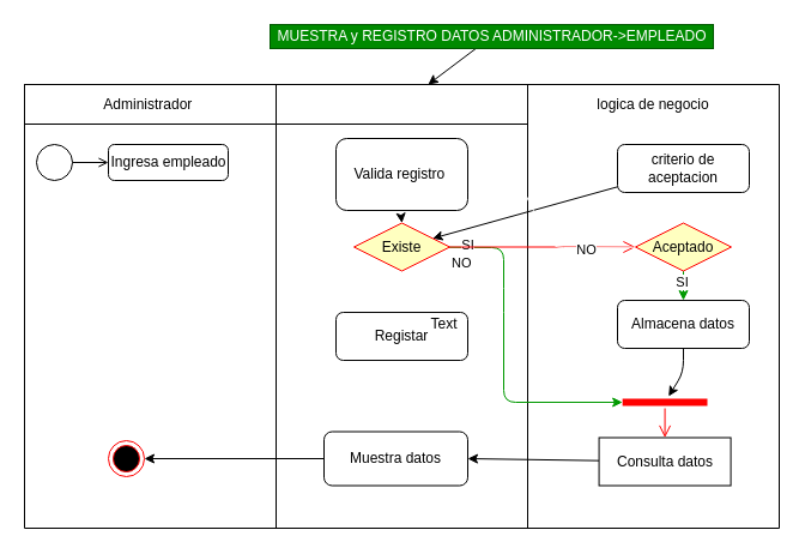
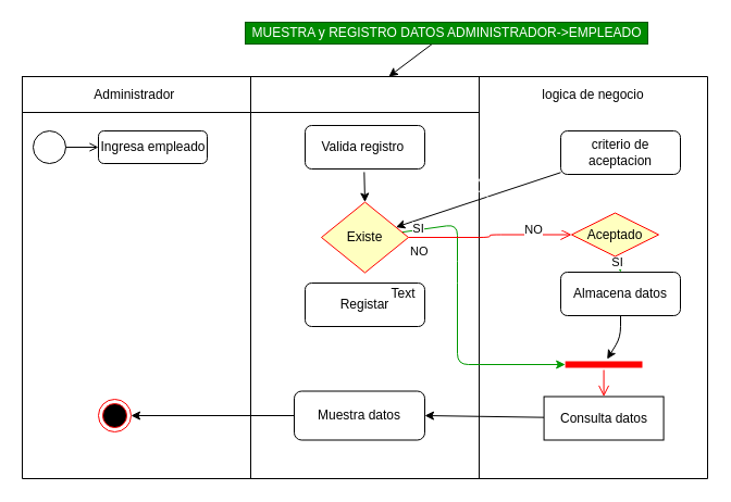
  <mxCell id="0" />
  <mxCell id="1" parent="0" />
  <mxCell id="2" value="" style="shape=table;startSize=0;container=1;collapsible=0;childLayout=tableLayout;" parent="1" vertex="1"><mxGeometry x="20" y="70" width="630" height="370" as="geometry" /></mxCell>
  <mxCell id="3" value="" style="shape=partialRectangle;collapsible=0;dropTarget=0;pointerEvents=0;fillColor=none;top=0;left=0;bottom=0;right=0;points=[[0,0.5],[1,0.5]];portConstraint=eastwest;" parent="2" vertex="1"><mxGeometry width="630" height="33" as="geometry" /></mxCell>
  <mxCell id="4" value="Administrador&amp;nbsp;" style="shape=partialRectangle;html=1;whiteSpace=wrap;connectable=0;overflow=hidden;fillColor=none;top=0;left=0;bottom=0;right=0;pointerEvents=1;" parent="3" vertex="1"><mxGeometry width="210" height="33" as="geometry"><mxRectangle width="210" height="33" as="alternateBounds" /></mxGeometry></mxCell>
  <mxCell id="5" value="logica de negocio" style="shape=partialRectangle;html=1;whiteSpace=wrap;connectable=0;overflow=hidden;fillColor=none;top=0;left=0;bottom=0;right=0;pointerEvents=1;" parent="3" vertex="1"><mxGeometry x="420" width="210" height="33" as="geometry"><mxRectangle width="210" height="33" as="alternateBounds" /></mxGeometry></mxCell>
  <mxCell id="6" value="" style="shape=partialRectangle;collapsible=0;dropTarget=0;pointerEvents=0;fillColor=none;top=0;left=0;bottom=0;right=0;points=[[0,0.5],[1,0.5]];portConstraint=eastwest;" parent="2" vertex="1"><mxGeometry y="33" width="630" height="337" as="geometry" /></mxCell>
  <mxCell id="7" value="" style="shape=partialRectangle;html=1;whiteSpace=wrap;connectable=0;overflow=hidden;fillColor=none;top=0;left=0;bottom=0;right=0;pointerEvents=1;" parent="6" vertex="1"><mxGeometry width="210" height="337" as="geometry"><mxRectangle width="210" height="337" as="alternateBounds" /></mxGeometry></mxCell>
  <mxCell id="8" value="" style="shape=partialRectangle;html=1;whiteSpace=wrap;connectable=0;overflow=hidden;fillColor=none;top=0;left=0;bottom=0;right=0;pointerEvents=1;" parent="6" vertex="1"><mxGeometry x="210" width="210" height="337" as="geometry"><mxRectangle width="210" height="337" as="alternateBounds" /></mxGeometry></mxCell>
  <mxCell id="9" value="" style="shape=partialRectangle;html=1;whiteSpace=wrap;connectable=0;overflow=hidden;fillColor=none;top=0;left=0;bottom=0;right=0;pointerEvents=1;" parent="6" vertex="1"><mxGeometry x="420" width="210" height="337" as="geometry"><mxRectangle width="210" height="337" as="alternateBounds" /></mxGeometry></mxCell>
- <mxCell id="10" value="Valida registro&amp;nbsp;" style="rounded=1;whiteSpace=wrap;html=1;fillColor=#FFFFFF;fontColor=#000000;" parent="1" vertex="1"><mxGeometry x="280" y="115" width="110" height="60" as="geometry" /></mxCell>
+ <mxCell id="10" value="Valida registro&amp;nbsp;" style="rounded=1;whiteSpace=wrap;html=1;fillColor=#FFFFFF;fontColor=#000000;" parent="1" vertex="1"><mxGeometry x="280" y="115" width="110" height="40" as="geometry" /></mxCell>
  <mxCell id="11" value="" style="edgeStyle=none;html=1;fontColor=#000000;entryX=1;entryY=0.5;entryDx=0;entryDy=0;" parent="1" source="12" target="16" edge="1"><mxGeometry relative="1" as="geometry"><Array as="points" /></mxGeometry></mxCell>
  <mxCell id="12" value="Consulta datos" style="whiteSpace=wrap;html=1;fillColor=#FFFFFF;fontColor=#000000;rounded=0;" parent="1" vertex="1"><mxGeometry x="499.58" y="364.5" width="110" height="40" as="geometry" /></mxCell>
+ <mxCell id="13" style="edgeStyle=none;html=1;entryX=0;entryY=0.5;entryDx=0;entryDy=0;strokeColor=#FFFFFF;exitX=1;exitY=0.5;exitDx=0;exitDy=0;" parent="1" source="14" target="18" edge="1"><mxGeometry relative="1" as="geometry"><Array as="points"><mxPoint x="410" y="280" /><mxPoint x="410" y="190" /></Array></mxGeometry></mxCell>
  <mxCell id="14" value="Registar" style="rounded=1;whiteSpace=wrap;html=1;fillColor=#FFFFFF;fontColor=#000000;" parent="1" vertex="1"><mxGeometry x="280" y="260" width="110" height="40" as="geometry" /></mxCell>
  <mxCell id="15" style="edgeStyle=none;html=1;entryX=1;entryY=0.5;entryDx=0;entryDy=0;fontColor=#000000;" parent="1" source="16" target="34" edge="1"><mxGeometry relative="1" as="geometry"><mxPoint x="100" y="347.5" as="targetPoint" /></mxGeometry></mxCell>
  <mxCell id="16" value="Muestra datos" style="whiteSpace=wrap;html=1;fillColor=#FFFFFF;fontColor=#000000;rounded=1;" parent="1" vertex="1"><mxGeometry x="270" y="359.5" width="120" height="45" as="geometry" /></mxCell>
  <mxCell id="17" style="edgeStyle=none;html=1;fontColor=#000000;" parent="1" source="18" target="24" edge="1"><mxGeometry relative="1" as="geometry"><mxPoint x="555" y="190" as="targetPoint" /></mxGeometry></mxCell>
  <mxCell id="18" value="criterio de aceptacion" style="rounded=1;whiteSpace=wrap;html=1;fillColor=#FFFFFF;fontColor=#000000;" parent="1" vertex="1"><mxGeometry x="515" y="120" width="110" height="40" as="geometry" /></mxCell>
  <mxCell id="19" value="&lt;span style=&quot;color: rgb(0 , 0 , 0)&quot;&gt;Ingresa empleado&lt;/span&gt;" style="html=1;align=center;verticalAlign=middle;rounded=1;absoluteArcSize=1;arcSize=10;dashed=0;fillColor=#FFFFFF;" parent="1" vertex="1"><mxGeometry x="90" y="120" width="100" height="30" as="geometry" /></mxCell>
  <mxCell id="20" value="" style="ellipse;html=1;fillColor=#FFFFFF;" parent="1" vertex="1"><mxGeometry x="30" y="120" width="30" height="30" as="geometry" /></mxCell>
  <mxCell id="21" value="" style="endArrow=open;html=1;rounded=0;align=center;verticalAlign=top;endFill=0;labelBackgroundColor=none;endSize=6;" parent="1" source="20" edge="1"><mxGeometry relative="1" as="geometry"><mxPoint x="90" y="135" as="targetPoint" /></mxGeometry></mxCell>
  <mxCell id="22" style="edgeStyle=none;html=1;strokeColor=#009900;entryX=0;entryY=0.5;entryDx=0;entryDy=0;entryPerimeter=0;" parent="1" source="24" target="27" edge="1"><mxGeometry relative="1" as="geometry"><mxPoint x="520" y="280" as="targetPoint" /><Array as="points"><mxPoint x="420" y="206" /><mxPoint x="420" y="250" /><mxPoint x="420" y="335" /></Array></mxGeometry></mxCell>
  <mxCell id="23" value="SI" style="edgeLabel;html=1;align=center;verticalAlign=middle;resizable=0;points=[];" parent="22" vertex="1" connectable="0"><mxGeometry x="-0.893" y="2" relative="1" as="geometry"><mxPoint as="offset" /></mxGeometry></mxCell>
- <mxCell id="24" value="&lt;font color=&quot;#000000&quot;&gt;Existe&lt;/font&gt;" style="rhombus;whiteSpace=wrap;html=1;fillColor=#ffffc0;strokeColor=#ff0000;" parent="1" vertex="1"><mxGeometry x="295" y="185.5" width="80" height="40" as="geometry" /></mxCell>
+ <mxCell id="24" value="&lt;font color=&quot;#000000&quot;&gt;Existe&lt;/font&gt;" style="rhombus;whiteSpace=wrap;html=1;fillColor=#ffffc0;strokeColor=#ff0000;" parent="1" vertex="1"><mxGeometry x="295" y="185.5" width="80" height="65" as="geometry" /></mxCell>
  <mxCell id="25" value="NO" style="edgeStyle=orthogonalEdgeStyle;html=1;align=left;verticalAlign=top;endArrow=open;endSize=8;strokeColor=#ff0000;" parent="1" source="24" target="33" edge="1"><mxGeometry x="-1" relative="1" as="geometry"><mxPoint x="280" y="320" as="targetPoint" /></mxGeometry></mxCell>
  <mxCell id="26" value="" style="endArrow=classic;html=1;entryX=0.5;entryY=0;entryDx=0;entryDy=0;exitX=0.494;exitY=1.073;exitDx=0;exitDy=0;exitPerimeter=0;" parent="1" source="10" target="24" edge="1"><mxGeometry width="50" height="50" relative="1" as="geometry"><mxPoint x="250" y="220" as="sourcePoint" /><mxPoint x="300" y="170" as="targetPoint" /></mxGeometry></mxCell>
  <mxCell id="27" value="" style="shape=line;html=1;strokeWidth=6;strokeColor=#ff0000;" parent="1" vertex="1"><mxGeometry x="519.16" y="330" width="70.84" height="10" as="geometry" /></mxCell>
  <mxCell id="28" value="" style="edgeStyle=orthogonalEdgeStyle;html=1;verticalAlign=bottom;endArrow=open;endSize=8;strokeColor=#ff0000;entryX=0.5;entryY=0;entryDx=0;entryDy=0;" parent="1" source="27" target="12" edge="1"><mxGeometry relative="1" as="geometry"><mxPoint x="560" y="322" as="targetPoint" /></mxGeometry></mxCell>
  <mxCell id="29" style="edgeStyle=none;html=1;entryX=1;entryY=0.75;entryDx=0;entryDy=0;strokeColor=#FFFFFF;" parent="1" source="33" target="10" edge="1"><mxGeometry relative="1" as="geometry"><Array as="points"><mxPoint x="460" y="206" /><mxPoint x="430" y="145" /></Array></mxGeometry></mxCell>
  <mxCell id="30" value="NO" style="edgeLabel;html=1;align=center;verticalAlign=middle;resizable=0;points=[];" parent="29" vertex="1" connectable="0"><mxGeometry x="-0.531" y="2" relative="1" as="geometry"><mxPoint as="offset" /></mxGeometry></mxCell>
  <mxCell id="31" style="edgeStyle=none;html=1;strokeColor=#009900;entryX=0.5;entryY=0;entryDx=0;entryDy=0;" parent="1" source="33" target="39" edge="1"><mxGeometry relative="1" as="geometry"><mxPoint x="570" y="270" as="targetPoint" /></mxGeometry></mxCell>
  <mxCell id="32" value="SI" style="edgeLabel;html=1;align=center;verticalAlign=middle;resizable=0;points=[];" parent="31" vertex="1" connectable="0"><mxGeometry x="-0.234" y="-2" relative="1" as="geometry"><mxPoint as="offset" /></mxGeometry></mxCell>
- <mxCell id="33" value="&lt;font color=&quot;#000000&quot;&gt;Aceptado&lt;/font&gt;" style="rhombus;whiteSpace=wrap;html=1;fillColor=#ffffc0;strokeColor=#ff0000;" parent="1" vertex="1"><mxGeometry x="530" y="185.5" width="80" height="40" as="geometry" /></mxCell>
+ <mxCell id="33" value="&lt;font color=&quot;#000000&quot;&gt;Aceptado&lt;/font&gt;" style="rhombus;whiteSpace=wrap;html=1;fillColor=#ffffc0;strokeColor=#ff0000;" parent="1" vertex="1"><mxGeometry x="525" y="195.5" width="80" height="40" as="geometry" /></mxCell>
  <mxCell id="34" value="" style="ellipse;html=1;shape=endState;fillColor=#000000;strokeColor=#ff0000;" parent="1" vertex="1"><mxGeometry x="90" y="367" width="30" height="30" as="geometry" /></mxCell>
  <mxCell id="35" value="Text" style="text;html=1;resizable=0;autosize=1;align=center;verticalAlign=middle;points=[];fillColor=none;strokeColor=none;rounded=0;" parent="1" vertex="1"><mxGeometry x="350" y="260" width="40" height="20" as="geometry" /></mxCell>
  <mxCell id="36" value="" style="edgeStyle=none;html=1;" parent="1" source="37" target="3" edge="1"><mxGeometry relative="1" as="geometry" /></mxCell>
  <mxCell id="37" value="MUESTRA y REGISTRO DATOS ADMINISTRADOR-&amp;gt;EMPLEADO" style="text;html=1;resizable=0;autosize=1;align=center;verticalAlign=middle;points=[];rounded=0;fillColor=#008a00;fontColor=#ffffff;strokeColor=#005700;" parent="1" vertex="1"><mxGeometry x="225" y="20" width="370" height="20" as="geometry" /></mxCell>
  <mxCell id="38" style="edgeStyle=none;html=1;" parent="1" source="39" target="27" edge="1"><mxGeometry relative="1" as="geometry"><Array as="points"><mxPoint x="570" y="310" /></Array></mxGeometry></mxCell>
  <mxCell id="39" value="Almacena datos" style="rounded=1;whiteSpace=wrap;html=1;fillColor=#FFFFFF;fontColor=#000000;" parent="1" vertex="1"><mxGeometry x="515" y="250" width="110" height="40" as="geometry" /></mxCell>
